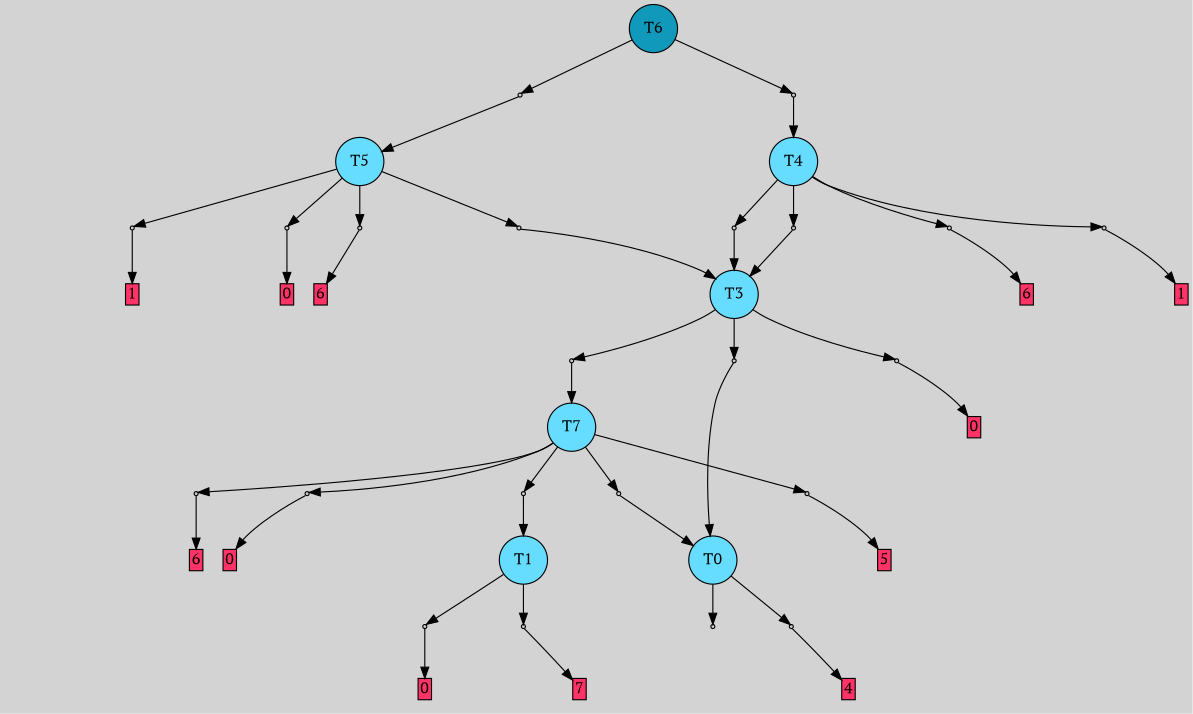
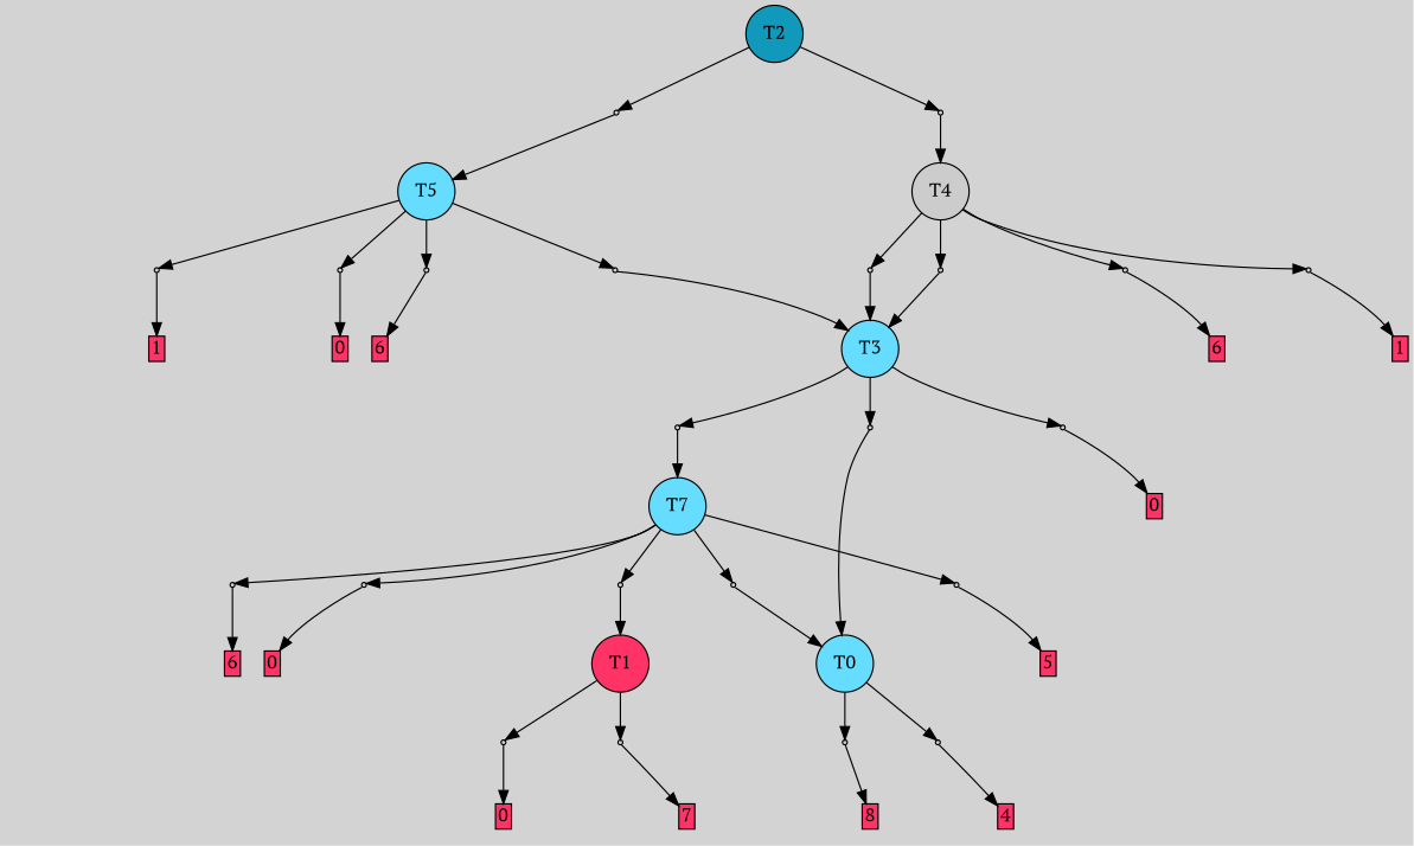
  digraph {
    bgcolor=lightgray
    fontname="PT Serif"
    node [fontname="PT Serif" shape=box style=filled]
    edge [fontname="PT Serif"]
-   T6 [fillcolor="#1199bb" shape=circle]
+   T6 [fillcolor="#1199bb" shape=circle label=T2]
    P20 [fillcolor="#cccccc" shape=point]
    P21 [fillcolor="#cccccc" shape=point]
    T0 [fillcolor="#66ddff" shape=circle]
    P0 [fillcolor="#cccccc" shape=point]
    P1 [fillcolor="#cccccc" shape=point]
    n7 [label="4|0&2|5#4|6&#92;n" style=invis]
+   n8 [fillcolor="#ff3366" height=0 label=8 margin=0.03 width=0]
    I1 [style=invis]
    n10 [fillcolor="#ff3366" height=0 label=4 margin=0.03 width=0]
-   T1 [fillcolor="#66ddff" shape=circle]
+   T1 [fillcolor="#ff3366" shape=circle]
    P2 [fillcolor="#cccccc" shape=point]
    P3 [fillcolor="#cccccc" shape=point]
    n14 [label="4|0&4|0#0|1&#92;n" style=invis]
    n15 [fillcolor="#ff3366" height=0 label=0 margin=0.03 width=0]
    n16 [label="8|0&3|4#3|4&#92;n" style=invis]
    n17 [fillcolor="#ff3366" height=0 label=7 margin=0.03 width=0]
    n18 [fillcolor="#66ddff" label=T7 shape=circle]
    P4 [fillcolor="#cccccc" shape=point]
    P5 [fillcolor="#cccccc" shape=point]
    P6 [fillcolor="#cccccc" shape=point]
    P7 [fillcolor="#cccccc" shape=point]
    P8 [fillcolor="#cccccc" shape=point]
    n24 [label="2|0&1|6#3|7&#92;n" style=invis]
    n25 [fillcolor="#ff3366" height=0 label=0 margin=0.03 width=0]
    n26 [label="3|0&4|1#2|0&#92;n" style=invis]
    n27 [label="2|0&4|2#3|7&#92;n0|0&0|0#2|4&#92;n" style=invis]
    n28 [fillcolor="#ff3366" height=0 label=6 margin=0.03 width=0]
    n29 [label="1|0&3|6#4|2&#92;n" style=invis]
    n30 [label="8|3&3|2#4|0&#92;n1|0&1|5#0|3&#92;n" style=invis]
    n31 [fillcolor="#ff3366" height=0 label=5 margin=0.03 width=0]
    T3 [fillcolor="#66ddff" shape=circle]
    P9 [fillcolor="#cccccc" shape=point]
    P10 [fillcolor="#cccccc" shape=point]
    P11 [fillcolor="#cccccc" shape=point]
    n36 [label="1|0&3|6#4|2&#92;n" style=invis]
    n37 [label="4|0&4|2#4|2&#92;n" style=invis]
    n38 [label="2|0&2|6#3|1&#92;n" style=invis]
    n39 [fillcolor="#ff3366" height=0 label=0 margin=0.03 width=0]
-   T4 [fillcolor="#66ddff" shape=circle]
+   T4 [fillcolor="#cccccc" shape=circle]
    P12 [fillcolor="#cccccc" shape=point]
    P13 [fillcolor="#cccccc" shape=point]
    P14 [fillcolor="#cccccc" shape=point]
    P15 [fillcolor="#cccccc" shape=point]
    n45 [label="2|0&4|7#3|2&#92;n" style=invis]
    n46 [label="1|0&2|0#4|0&#92;n" style=invis]
    n47 [fillcolor="#ff3366" height=0 label=6 margin=0.03 width=0]
    n48 [label="2|0&4|6#3|4&#92;n" style=invis]
    n49 [fillcolor="#ff3366" height=0 label=1 margin=0.03 width=0]
    n50 [label="8|0&2|0#2|7&#92;n" style=invis]
    T5 [fillcolor="#66ddff" shape=circle]
    P16 [fillcolor="#cccccc" shape=point]
    P17 [fillcolor="#cccccc" shape=point]
    P18 [fillcolor="#cccccc" shape=point]
    P19 [fillcolor="#cccccc" shape=point]
    n56 [label="2|0&4|6#3|4&#92;n" style=invis]
    n57 [fillcolor="#ff3366" height=0 label=1 margin=0.03 width=0]
    n58 [label="0|0&4|1#1|6&#92;n" style=invis]
    n59 [fillcolor="#ff3366" height=0 label=0 margin=0.03 width=0]
    n60 [label="2|0&4|7#3|2&#92;n" style=invis]
    n61 [label="1|0&2|0#4|0&#92;n" style=invis]
    n62 [fillcolor="#ff3366" height=0 label=6 margin=0.03 width=0]
    n63 [label="3|0&4|4#0|6&#92;n" style=invis]
    n64 [label="8|5&4|3#3|2&#92;n2|0&0|5#1|3&#92;n" style=invis]
    subgraph sub_1 {
      rank=same
      T6
    }
    T6 -> P20
    T6 -> P21
    P20 -> T5
    P20 -> n63 [style=invis]
    P21 -> T4
    P21 -> n64 [style=invis]
    T0 -> P0
    T0 -> P1
    P0 -> n7 [style=invis]
+   P0 -> n8
    P1 -> I1 [style=invis]
    P1 -> n10
    T1 -> P2
    T1 -> P3
    P2 -> n14 [style=invis]
    P2 -> n15
    P3 -> n16 [style=invis]
    P3 -> n17
    n18 -> P4
    n18 -> P5
    n18 -> P6
    n18 -> P7
    n18 -> P8
    P4 -> n24 [style=invis]
    P4 -> n25
    P5 -> T1
    P5 -> n26 [style=invis]
    P6 -> n27 [style=invis]
    P6 -> n28
    P7 -> T0
    P7 -> n29 [style=invis]
    P8 -> n30 [style=invis]
    P8 -> n31
    T3 -> P9
    T3 -> P10
    T3 -> P11
    P9 -> T0
    P9 -> n36 [style=invis]
    P10 -> n18
    P10 -> n37 [style=invis]
    P11 -> n38 [style=invis]
    P11 -> n39
    T4 -> P12
    T4 -> P13
    T4 -> P14
    T4 -> P15
    P12 -> T3
    P12 -> n45 [style=invis]
    P13 -> n46 [style=invis]
    P13 -> n47
    P14 -> n48 [style=invis]
    P14 -> n49
    P15 -> T3
    P15 -> n50 [style=invis]
    T5 -> P16
    T5 -> P17
    T5 -> P18
    T5 -> P19
    P16 -> n56 [style=invis]
    P16 -> n57
    P17 -> n58 [style=invis]
    P17 -> n59
    P18 -> T3
    P18 -> n60 [style=invis]
    P19 -> n61 [style=invis]
    P19 -> n62
  }
